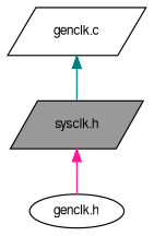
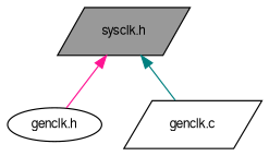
  digraph {
    node [color=black fillcolor=white fontname=FreeSans fontsize=10 shape=parallelogram style=filled]
    edge [dir=back fontname=FreeSans fontsize=10 labelfontname=FreeSans labelfontsize=10 style=solid]
    n1 [fillcolor=grey60 fontcolor=black height=0.2 label="sysclk.h" width=0.4]
    n2 [height=0.2 label="genclk.h" shape=ellipse width=0.4]
    n3 [height=0.2 label="genclk.c" width=0.4]
    n1 -> n2 [color=deeppink]
-   n3 -> n1 [color=teal]
+   n1 -> n3 [color=teal]
  }
